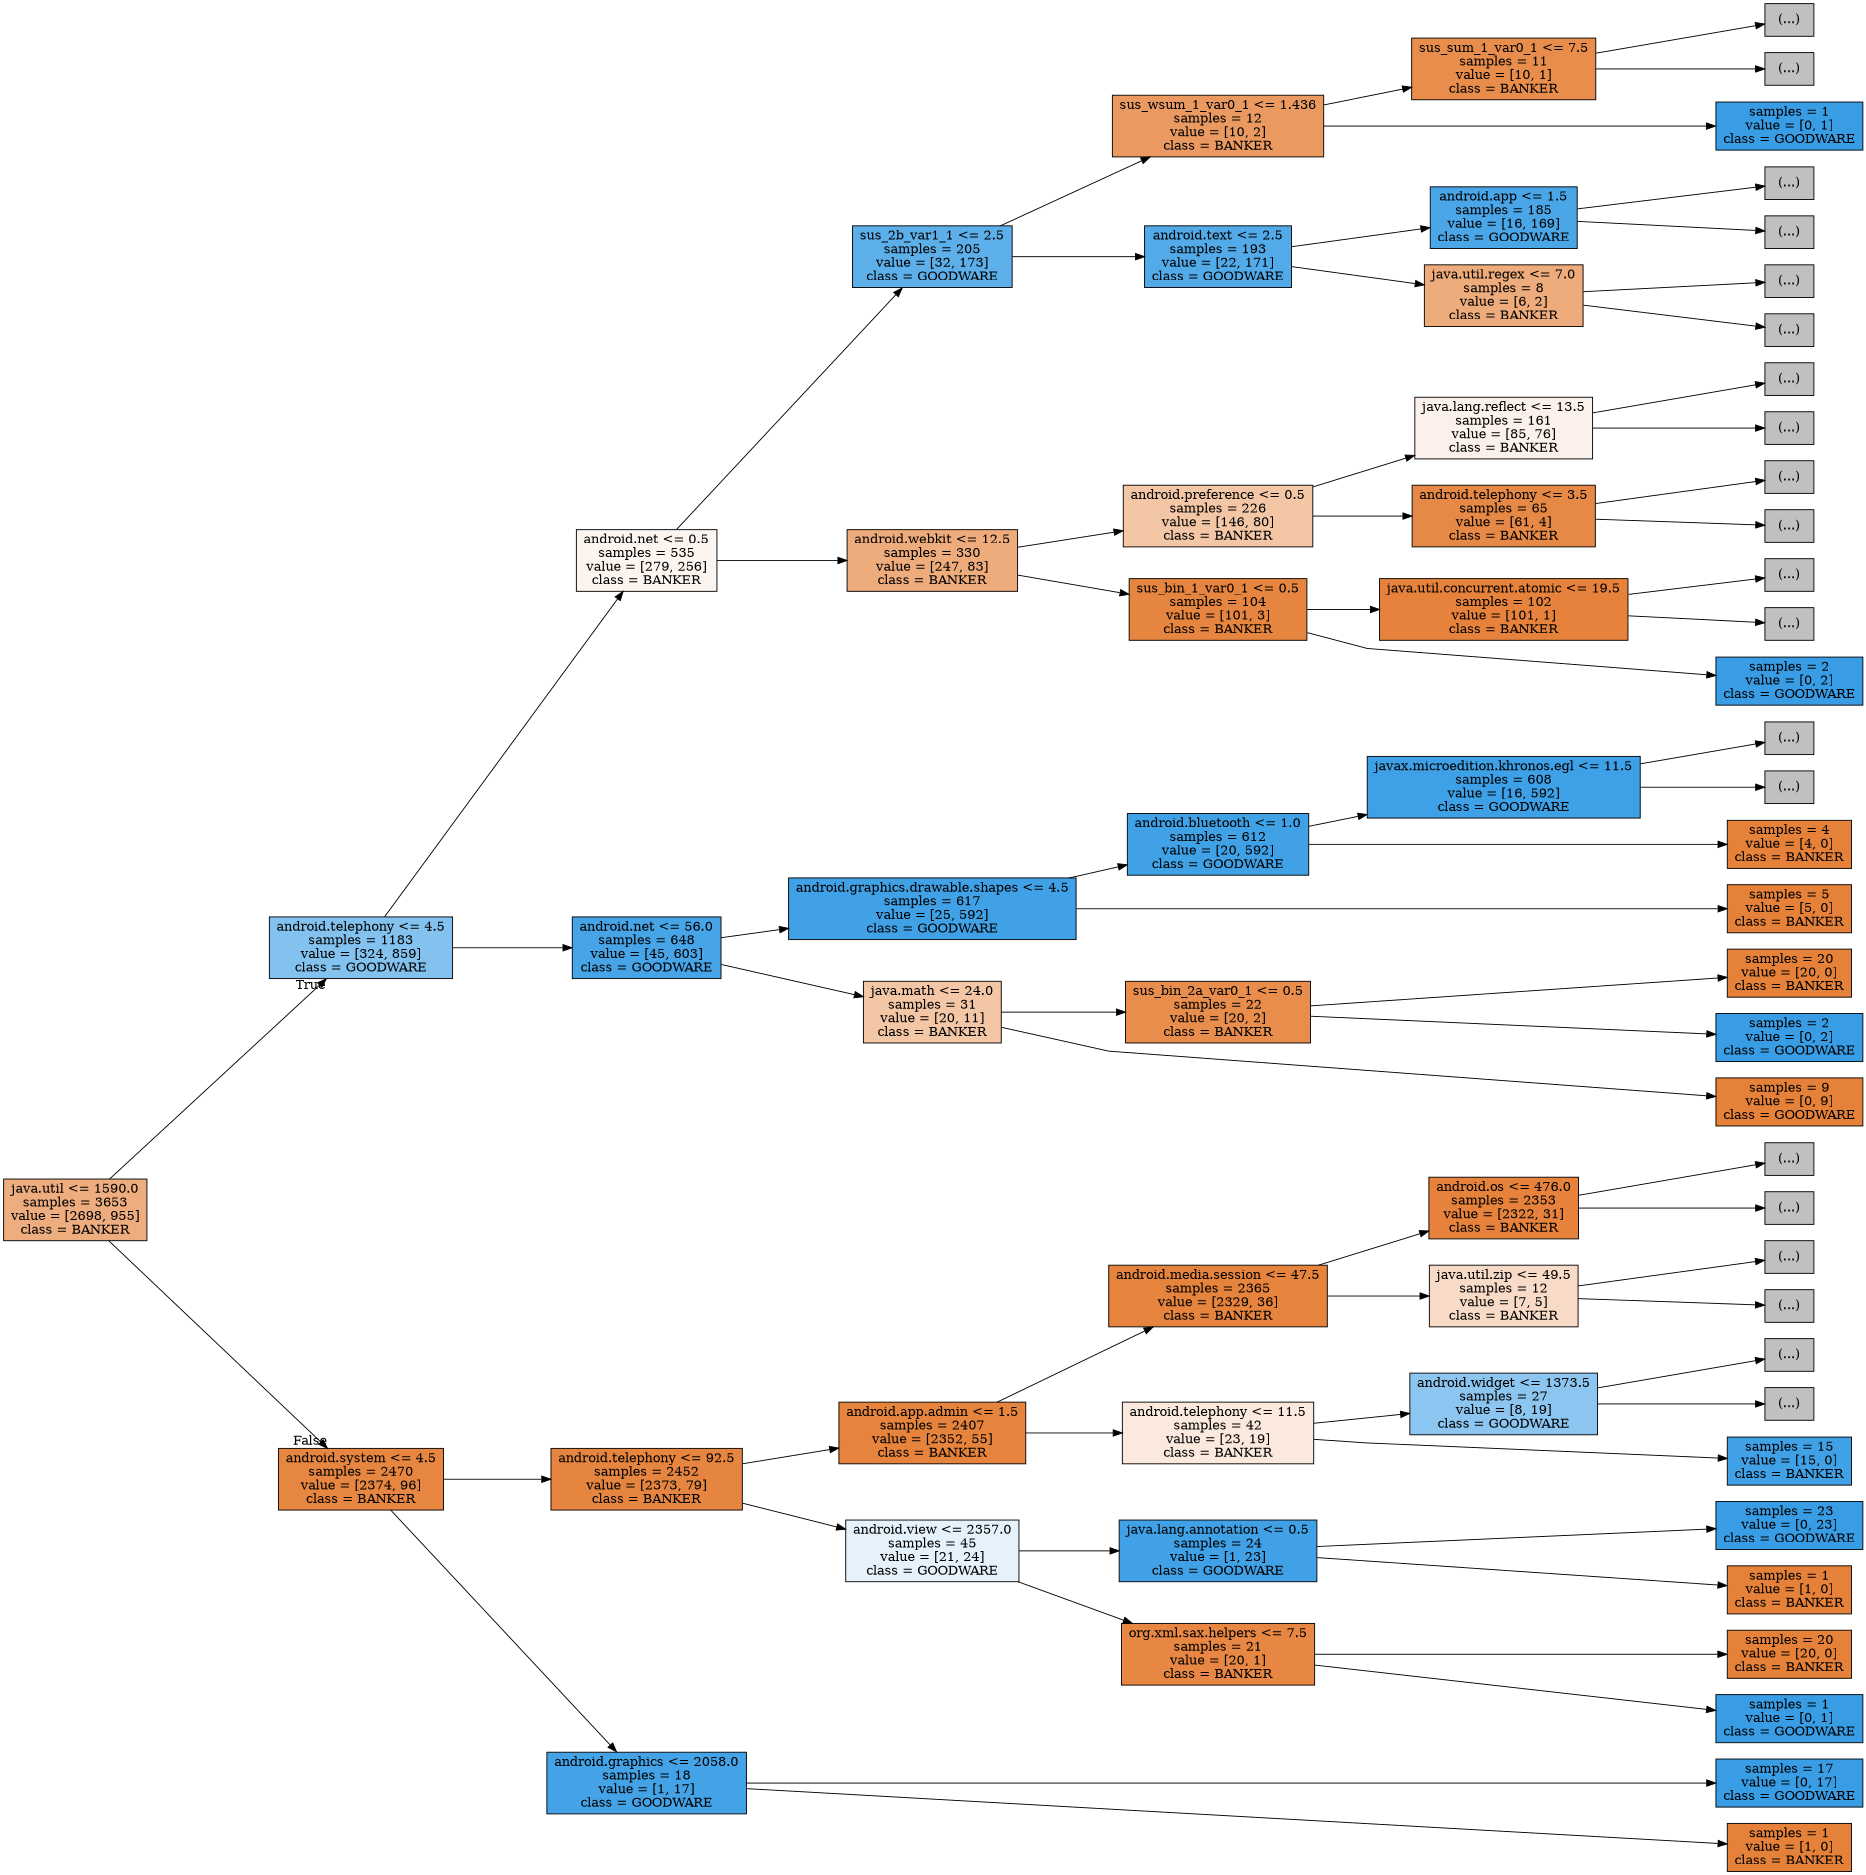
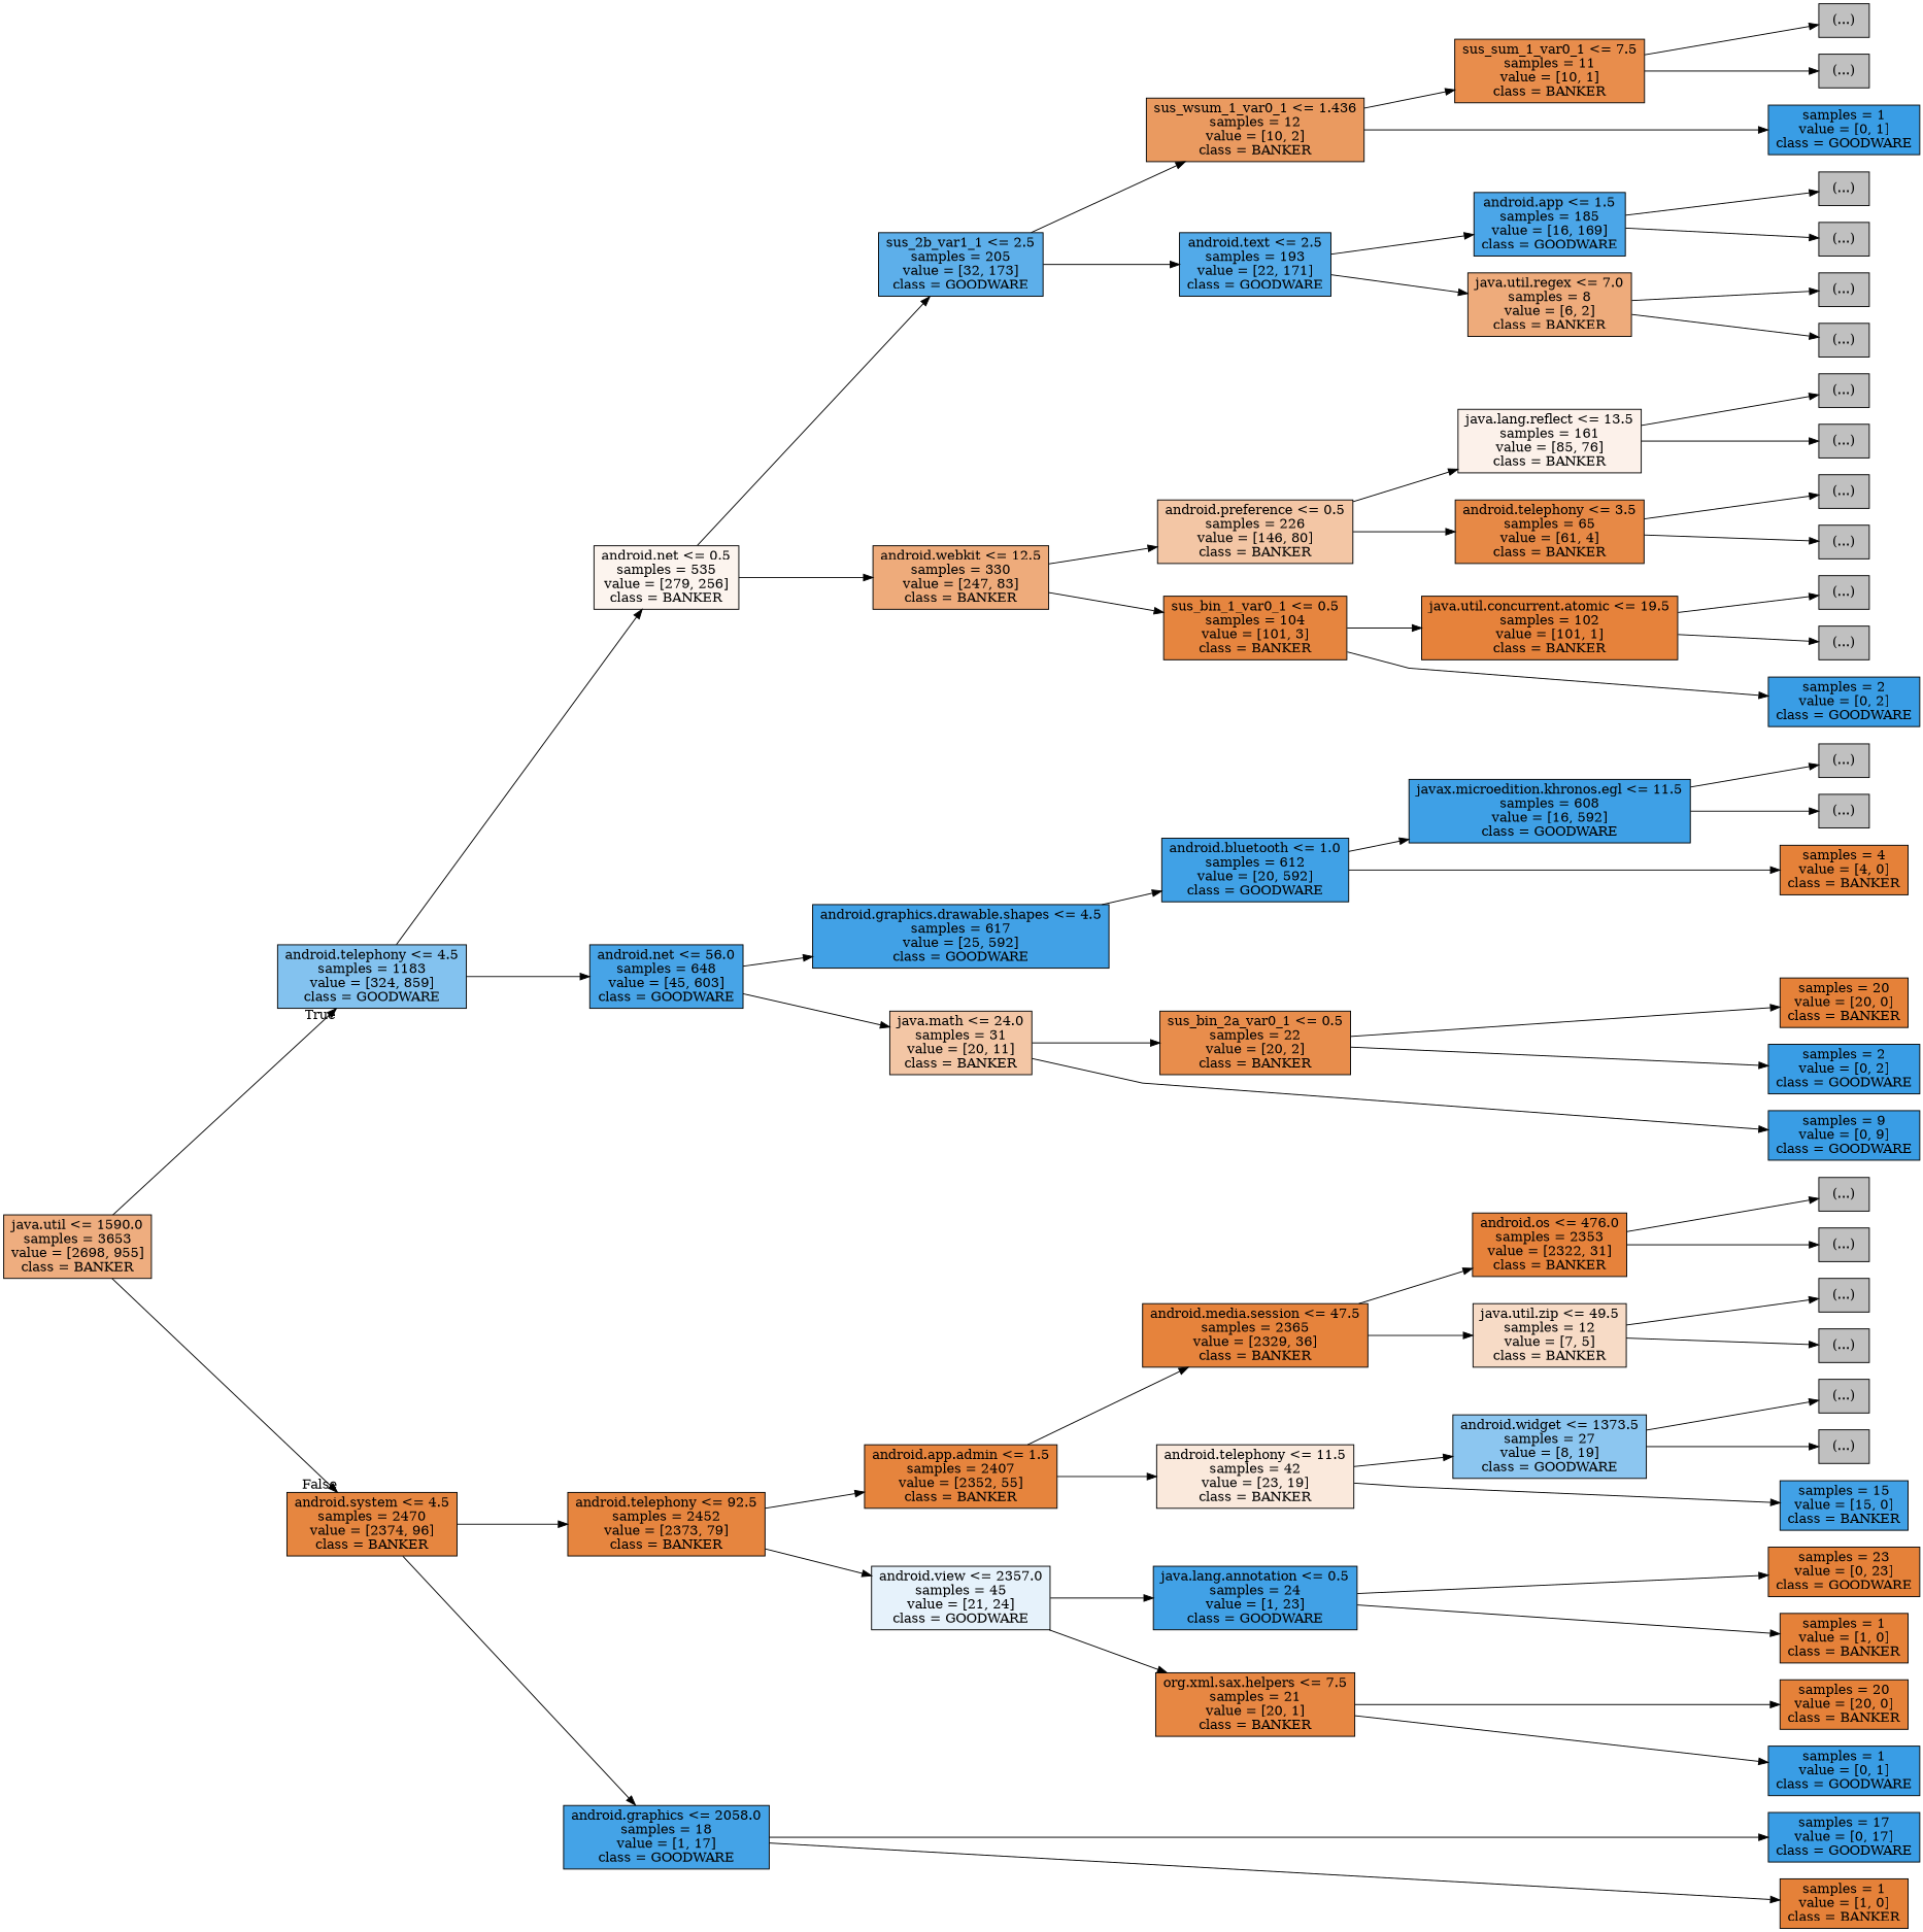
  digraph {
    rankdir=LR
    ranksep=equally
    splines=polyline
    node [color=black fillcolor="#C0C0C0" shape=box style=filled]
    n1 [fillcolor="#e58139a5" label="java.util <= 1590.0\nsamples = 3653\nvalue = [2698, 955]\nclass = BANKER"]
    n2 [fillcolor="#399de59f" label="android.telephony <= 4.5\nsamples = 1183\nvalue = [324, 859]\nclass = GOODWARE"]
    n3 [fillcolor="#e58139f5" label="android.system <= 4.5\nsamples = 2470\nvalue = [2374, 96]\nclass = BANKER"]
    n4 [fillcolor="#e5813915" label="android.net <= 0.5\nsamples = 535\nvalue = [279, 256]\nclass = BANKER"]
    n5 [fillcolor="#399de5ec" label="android.net <= 56.0\nsamples = 648\nvalue = [45, 603]\nclass = GOODWARE"]
    n6 [fillcolor="#e58139f7" label="android.telephony <= 92.5\nsamples = 2452\nvalue = [2373, 79]\nclass = BANKER"]
    n7 [fillcolor="#399de5f0" label="android.graphics <= 2058.0\nsamples = 18\nvalue = [1, 17]\nclass = GOODWARE"]
    n8 [fillcolor="#399de5d0" label="sus_2b_var1_1 <= 2.5\nsamples = 205\nvalue = [32, 173]\nclass = GOODWARE"]
    n9 [fillcolor="#e58139a9" label="android.webkit <= 12.5\nsamples = 330\nvalue = [247, 83]\nclass = BANKER"]
    n10 [fillcolor="#399de5f4" label="android.graphics.drawable.shapes <= 4.5\nsamples = 617\nvalue = [25, 592]\nclass = GOODWARE"]
    n11 [fillcolor="#e5813973" label="java.math <= 24.0\nsamples = 31\nvalue = [20, 11]\nclass = BANKER"]
    n12 [fillcolor="#e58139f9" label="android.app.admin <= 1.5\nsamples = 2407\nvalue = [2352, 55]\nclass = BANKER"]
    n13 [fillcolor="#399de520" label="android.view <= 2357.0\nsamples = 45\nvalue = [21, 24]\nclass = GOODWARE"]
    n14 [fillcolor="#e58139cc" label="sus_wsum_1_var0_1 <= 1.436\nsamples = 12\nvalue = [10, 2]\nclass = BANKER"]
    n15 [fillcolor="#399de5de" label="android.text <= 2.5\nsamples = 193\nvalue = [22, 171]\nclass = GOODWARE"]
    n16 [fillcolor="#e5813973" label="android.preference <= 0.5\nsamples = 226\nvalue = [146, 80]\nclass = BANKER"]
    n17 [fillcolor="#e58139f7" label="sus_bin_1_var0_1 <= 0.5\nsamples = 104\nvalue = [101, 3]\nclass = BANKER"]
    n18 [fillcolor="#399de5f6" label="android.bluetooth <= 1.0\nsamples = 612\nvalue = [20, 592]\nclass = GOODWARE"]
    n19 [fillcolor="#e58139e6" label="sus_bin_2a_var0_1 <= 0.5\nsamples = 22\nvalue = [20, 2]\nclass = BANKER"]
    n20 [fillcolor="#e58139fb" label="android.media.session <= 47.5\nsamples = 2365\nvalue = [2329, 36]\nclass = BANKER"]
    n21 [fillcolor="#e581392c" label="android.telephony <= 11.5\nsamples = 42\nvalue = [23, 19]\nclass = BANKER"]
    n22 [fillcolor="#399de5f4" label="java.lang.annotation <= 0.5\nsamples = 24\nvalue = [1, 23]\nclass = GOODWARE"]
    n23 [fillcolor="#e58139f2" label="org.xml.sax.helpers <= 7.5\nsamples = 21\nvalue = [20, 1]\nclass = BANKER"]
    n24 [fillcolor="#e58139e6" label="sus_sum_1_var0_1 <= 7.5\nsamples = 11\nvalue = [10, 1]\nclass = BANKER"]
    n25 [fillcolor="#399de5e7" label="android.app <= 1.5\nsamples = 185\nvalue = [16, 169]\nclass = GOODWARE"]
    n26 [fillcolor="#e58139aa" label="java.util.regex <= 7.0\nsamples = 8\nvalue = [6, 2]\nclass = BANKER"]
    n27 [fillcolor="#e581391b" label="java.lang.reflect <= 13.5\nsamples = 161\nvalue = [85, 76]\nclass = BANKER"]
    n28 [fillcolor="#e58139ee" label="android.telephony <= 3.5\nsamples = 65\nvalue = [61, 4]\nclass = BANKER"]
    n29 [fillcolor="#e58139fc" label="java.util.concurrent.atomic <= 19.5\nsamples = 102\nvalue = [101, 1]\nclass = BANKER"]
    n30 [fillcolor="#399de5f8" label="javax.microedition.khronos.egl <= 11.5\nsamples = 608\nvalue = [16, 592]\nclass = GOODWARE"]
    n31 [fillcolor="#e58139fc" label="android.os <= 476.0\nsamples = 2353\nvalue = [2322, 31]\nclass = BANKER"]
    n32 [fillcolor="#e5813949" label="java.util.zip <= 49.5\nsamples = 12\nvalue = [7, 5]\nclass = BANKER"]
    n33 [fillcolor="#399de594" label="android.widget <= 1373.5\nsamples = 27\nvalue = [8, 19]\nclass = GOODWARE"]
    n34 [fillcolor="#399de5ff" label="samples = 1\nvalue = [0, 1]\nclass = GOODWARE"]
    n35 [label="(...)"]
    n36 [label="(...)"]
    n37 [label="(...)"]
    n38 [label="(...)"]
    n39 [label="(...)"]
    n40 [label="(...)"]
    n41 [label="(...)"]
    n42 [label="(...)"]
    n43 [label="(...)"]
    n44 [label="(...)"]
    n45 [label="(...)"]
    n46 [label="(...)"]
    n47 [fillcolor="#399de5ff" label="samples = 2\nvalue = [0, 2]\nclass = GOODWARE"]
    n48 [label="(...)"]
    n49 [label="(...)"]
    n50 [fillcolor="#e58139ff" label="samples = 4\nvalue = [4, 0]\nclass = BANKER"]
-   n51 [fillcolor="#e58139ff" label="samples = 5\nvalue = [5, 0]\nclass = BANKER"]
    n52 [fillcolor="#e58139ff" label="samples = 20\nvalue = [20, 0]\nclass = BANKER"]
    n53 [fillcolor="#399de5ff" label="samples = 2\nvalue = [0, 2]\nclass = GOODWARE"]
-   n54 [fillcolor="#e58139ff" label="samples = 9\nvalue = [0, 9]\nclass = GOODWARE"]
+   n54 [fillcolor="#399de5ff" label="samples = 9\nvalue = [0, 9]\nclass = GOODWARE"]
    n55 [label="(...)"]
    n56 [label="(...)"]
    n57 [label="(...)"]
    n58 [label="(...)"]
    n59 [fillcolor="#399de5f4" label="samples = 15\nvalue = [15, 0]\nclass = BANKER"]
    n60 [label="(...)"]
    n61 [label="(...)"]
-   n62 [fillcolor="#399de5ff" label="samples = 23\nvalue = [0, 23]\nclass = GOODWARE"]
+   n62 [fillcolor="#e58139ff" label="samples = 23\nvalue = [0, 23]\nclass = GOODWARE"]
    n63 [fillcolor="#e58139ff" label="samples = 1\nvalue = [1, 0]\nclass = BANKER"]
    n64 [fillcolor="#e58139ff" label="samples = 20\nvalue = [20, 0]\nclass = BANKER"]
    n65 [fillcolor="#399de5ff" label="samples = 1\nvalue = [0, 1]\nclass = GOODWARE"]
    n66 [fillcolor="#399de5ff" label="samples = 17\nvalue = [0, 17]\nclass = GOODWARE"]
    n67 [fillcolor="#e58139ff" label="samples = 1\nvalue = [1, 0]\nclass = BANKER"]
    subgraph sub_1 {
      rank=same
      n1
    }
    subgraph sub_2 {
      rank=same
      n2
      n3
    }
    subgraph sub_3 {
      rank=same
      n4
      n5
      n6
      n7
    }
    subgraph sub_4 {
      rank=same
      n8
      n9
      n10
      n11
      n12
      n13
    }
    subgraph sub_5 {
      rank=same
      n14
      n15
      n16
      n17
      n18
      n19
      n20
      n21
      n22
      n23
    }
    subgraph sub_6 {
      rank=same
      n24
      n25
      n26
      n27
      n28
      n29
      n30
      n31
      n32
      n33
    }
    subgraph sub_7 {
      rank=same
      n34
      n35
      n36
      n37
      n38
      n39
      n40
      n41
      n42
      n43
      n44
      n45
      n46
      n47
      n48
      n49
      n50
-     n51
      n52
      n53
      n54
      n55
      n56
      n57
      n58
      n59
      n60
      n61
      n62
      n63
      n64
      n65
      n66
      n67
    }
    n1 -> n2 [headlabel=True labelangle=45 labeldistance=2.5]
    n1 -> n3 [headlabel=False labelangle=-45 labeldistance=2.5]
    n2 -> n4
    n2 -> n5
    n3 -> n6
    n3 -> n7
    n4 -> n8
    n4 -> n9
    n5 -> n10
    n5 -> n11
    n6 -> n12
    n6 -> n13
    n7 -> n66
    n7 -> n67
    n8 -> n14
    n8 -> n15
    n9 -> n16
    n9 -> n17
    n10 -> n18
-   n10 -> n51
    n11 -> n19
    n11 -> n54
    n12 -> n20
    n12 -> n21
    n13 -> n22
    n13 -> n23
    n14 -> n24
    n14 -> n34
    n15 -> n25
    n15 -> n26
    n16 -> n27
    n16 -> n28
    n17 -> n29
    n17 -> n47
    n18 -> n30
    n18 -> n50
    n19 -> n52
    n19 -> n53
    n20 -> n31
    n20 -> n32
    n21 -> n33
    n21 -> n59
    n22 -> n62
    n22 -> n63
    n23 -> n64
    n23 -> n65
    n24 -> n35
    n24 -> n36
    n25 -> n37
    n25 -> n38
    n26 -> n39
    n26 -> n40
    n27 -> n41
    n27 -> n42
    n28 -> n43
    n28 -> n44
    n29 -> n45
    n29 -> n46
    n30 -> n48
    n30 -> n49
    n31 -> n55
    n31 -> n56
    n32 -> n57
    n32 -> n58
    n33 -> n60
    n33 -> n61
  }
